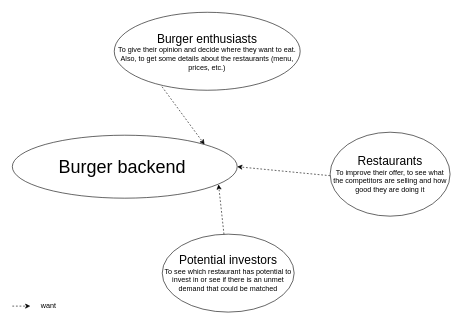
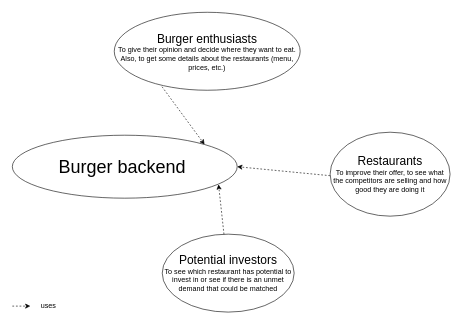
  <mxCell id="0" />
  <mxCell id="1" parent="0" />
  <mxCell id="2" value="&lt;font&gt;&lt;font style=&quot;font-size: 30px&quot;&gt;Burger backend&amp;nbsp;&lt;/font&gt;&lt;br&gt;&lt;/font&gt;" style="ellipse;whiteSpace=wrap;html=1;" vertex="1" parent="1"><mxGeometry x="20" y="225" width="375" height="105" as="geometry" /></mxCell>
  <mxCell id="3" value="&lt;font style=&quot;font-size: 20px&quot;&gt;Burger enthusiasts&lt;/font&gt;&lt;br&gt;To give their opinion and decide where they want to eat. Also, to get some details about the restaurants (menu, prices, etc.)" style="ellipse;whiteSpace=wrap;html=1;" vertex="1" parent="1"><mxGeometry x="190" y="20" width="310" height="130" as="geometry" /></mxCell>
  <mxCell id="4" value="&lt;font style=&quot;font-size: 20px&quot;&gt;Restaurants&lt;/font&gt;&lt;br&gt;To improve their offer, to see what the competitors are selling and how good they are doing it" style="ellipse;whiteSpace=wrap;html=1;" vertex="1" parent="1"><mxGeometry x="550" y="220" width="200" height="140" as="geometry" /></mxCell>
  <mxCell id="5" value="&lt;font style=&quot;font-size: 20px&quot;&gt;Potential investors&lt;br&gt;&lt;/font&gt;To see which restaurant has potential to invest in or see if there is an unmet demand that could be matched" style="ellipse;whiteSpace=wrap;html=1;" vertex="1" parent="1"><mxGeometry x="270" y="390" width="220" height="130" as="geometry" /></mxCell>
  <mxCell id="6" value="" style="endArrow=classic;html=1;entryX=0.917;entryY=0.782;entryDx=0;entryDy=0;entryPerimeter=0;dashed=1;" edge="1" parent="1" source="5" target="2"><mxGeometry width="50" height="50" relative="1" as="geometry"><mxPoint x="20" y="590" as="sourcePoint" /><mxPoint x="70" y="540" as="targetPoint" /></mxGeometry></mxCell>
  <mxCell id="7" value="" style="endArrow=classic;html=1;entryX=1;entryY=0.5;entryDx=0;entryDy=0;exitX=0;exitY=0.518;exitDx=0;exitDy=0;exitPerimeter=0;dashed=1;" edge="1" parent="1" source="4" target="2"><mxGeometry width="50" height="50" relative="1" as="geometry"><mxPoint x="540" y="293" as="sourcePoint" /><mxPoint x="70" y="540" as="targetPoint" /></mxGeometry></mxCell>
  <mxCell id="8" value="" style="endArrow=classic;html=1;dashed=1;entryX=1;entryY=0;entryDx=0;entryDy=0;exitX=0.257;exitY=0.955;exitDx=0;exitDy=0;exitPerimeter=0;" edge="1" parent="1" source="3" target="2"><mxGeometry width="50" height="50" relative="1" as="geometry"><mxPoint x="20" y="590" as="sourcePoint" /><mxPoint x="70" y="540" as="targetPoint" /></mxGeometry></mxCell>
- <mxCell id="9" value="want&lt;br&gt;" style="text;html=1;resizable=0;autosize=1;align=center;verticalAlign=middle;points=[];fillColor=none;strokeColor=none;rounded=0;" vertex="1" parent="1"><mxGeometry x="60" y="500" width="40" height="20" as="geometry" /></mxCell>
+ <mxCell id="9" value="uses&lt;br&gt;" style="text;html=1;resizable=0;autosize=1;align=center;verticalAlign=middle;points=[];fillColor=none;strokeColor=none;rounded=0;" vertex="1" parent="1"><mxGeometry x="60" y="500" width="40" height="20" as="geometry" /></mxCell>
  <mxCell id="10" value="" style="endArrow=classic;html=1;dashed=1;" edge="1" parent="1"><mxGeometry width="50" height="50" relative="1" as="geometry"><mxPoint x="20" y="510" as="sourcePoint" /><mxPoint x="50" y="510" as="targetPoint" /></mxGeometry></mxCell>
